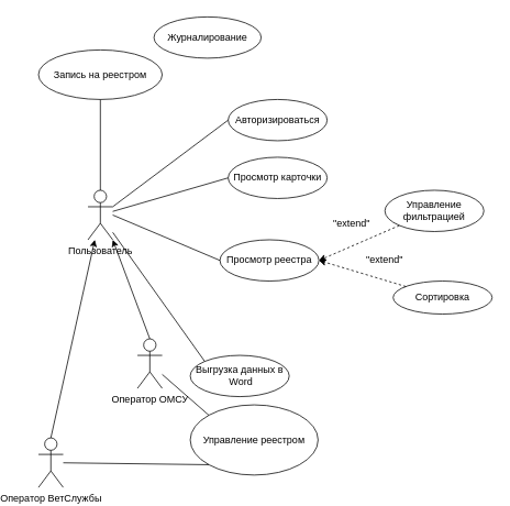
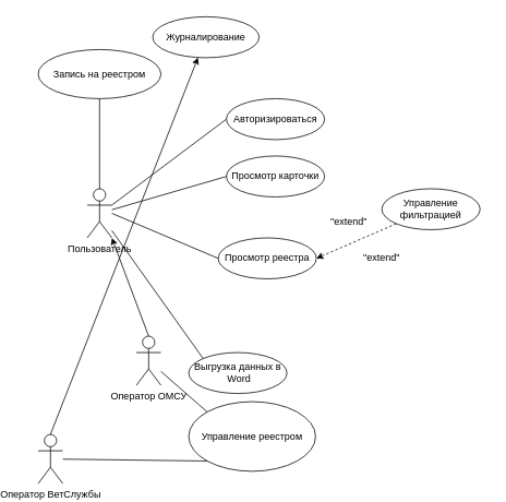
  <mxCell id="0" />
  <mxCell id="1" parent="0" />
  <mxCell id="2" value="Пользователь&lt;br&gt;" style="shape=umlActor;verticalLabelPosition=bottom;labelBackgroundColor=#ffffff;verticalAlign=top;html=1;outlineConnect=0;" parent="1" vertex="1"><mxGeometry x="80" y="230" width="30" height="60" as="geometry" /></mxCell>
  <mxCell id="3" value="Оператор ВетСлужбы" style="shape=umlActor;verticalLabelPosition=bottom;labelBackgroundColor=#ffffff;verticalAlign=top;html=1;outlineConnect=0;" parent="1" vertex="1"><mxGeometry x="20" y="530" width="30" height="60" as="geometry" /></mxCell>
  <mxCell id="4" value="Оператор ОМСУ" style="shape=umlActor;verticalLabelPosition=bottom;labelBackgroundColor=#ffffff;verticalAlign=top;html=1;outlineConnect=0;" parent="1" vertex="1"><mxGeometry x="140" y="410" width="30" height="60" as="geometry" /></mxCell>
- <mxCell id="5" value="" style="endArrow=classic;html=1;exitX=0.5;exitY=0;exitDx=0;exitDy=0;exitPerimeter=0;" parent="1" source="3" target="2" edge="1"><mxGeometry width="50" height="50" relative="1" as="geometry"><mxPoint x="150" y="440" as="sourcePoint" /><mxPoint x="100" y="310" as="targetPoint" /></mxGeometry></mxCell>
+ <mxCell id="5" value="" style="endArrow=classic;html=1;exitX=0.5;exitY=0;exitDx=0;exitDy=0;exitPerimeter=0;" parent="1" source="3" target="26" edge="1"><mxGeometry width="50" height="50" relative="1" as="geometry"><mxPoint x="150" y="440" as="sourcePoint" /><mxPoint x="100" y="310" as="targetPoint" /></mxGeometry></mxCell>
  <mxCell id="6" value="" style="endArrow=classic;html=1;exitX=0.5;exitY=0;exitDx=0;exitDy=0;exitPerimeter=0;entryX=1;entryY=1;entryDx=0;entryDy=0;entryPerimeter=0;" parent="1" source="4" target="2" edge="1"><mxGeometry width="50" height="50" relative="1" as="geometry"><mxPoint x="160" y="460" as="sourcePoint" /><mxPoint x="110" y="310" as="targetPoint" /><Array as="points"><mxPoint x="110" y="290" /></Array></mxGeometry></mxCell>
  <mxCell id="7" value="Авторизироваться" style="ellipse;whiteSpace=wrap;html=1;" parent="1" vertex="1"><mxGeometry x="250" y="120" width="120" height="50" as="geometry" /></mxCell>
  <mxCell id="8" value="Просмотр реестра" style="ellipse;whiteSpace=wrap;html=1;" parent="1" vertex="1"><mxGeometry x="240" y="290" width="120" height="50" as="geometry" /></mxCell>
  <mxCell id="9" value="Выгрузка данных в&lt;br&gt;&amp;nbsp;Word" style="ellipse;whiteSpace=wrap;html=1;" parent="1" vertex="1"><mxGeometry x="204" y="430" width="120" height="50" as="geometry" /></mxCell>
  <mxCell id="10" value="Управление фильтрацией" style="ellipse;whiteSpace=wrap;html=1;" parent="1" vertex="1"><mxGeometry x="440" y="230" width="120" height="50" as="geometry" /></mxCell>
- <mxCell id="11" value="Сортировка" style="ellipse;whiteSpace=wrap;html=1;" parent="1" vertex="1"><mxGeometry x="450" y="340" width="120" height="40" as="geometry" /></mxCell>
  <mxCell id="12" value="Просмотр карточки" style="ellipse;whiteSpace=wrap;html=1;" parent="1" vertex="1"><mxGeometry x="250" y="190" width="120" height="50" as="geometry" /></mxCell>
  <mxCell id="13" value="Управление реестром" style="ellipse;whiteSpace=wrap;html=1;" parent="1" vertex="1"><mxGeometry x="204" y="490" width="155" height="85" as="geometry" /></mxCell>
  <mxCell id="14" value="" style="dashed=1;html=1;entryX=1;entryY=0.5;entryDx=0;entryDy=0;exitX=0;exitY=1;exitDx=0;exitDy=0;" parent="1" source="10" target="8" edge="1"><mxGeometry width="50" height="50" relative="1" as="geometry"><mxPoint x="-120" y="380" as="sourcePoint" /><mxPoint x="320" y="310" as="targetPoint" /></mxGeometry></mxCell>
  <mxCell id="15" value="" style="endArrow=none;html=1;entryX=0;entryY=0;entryDx=0;entryDy=0;" parent="1" source="2" target="9" edge="1"><mxGeometry width="50" height="50" relative="1" as="geometry"><mxPoint x="190" y="380" as="sourcePoint" /><mxPoint x="240" y="330" as="targetPoint" /></mxGeometry></mxCell>
  <mxCell id="16" value="" style="endArrow=none;html=1;entryX=0;entryY=0.5;entryDx=0;entryDy=0;exitX=1;exitY=0.333;exitDx=0;exitDy=0;exitPerimeter=0;" parent="1" source="2" target="7" edge="1"><mxGeometry width="50" height="50" relative="1" as="geometry"><mxPoint x="80" y="490" as="sourcePoint" /><mxPoint x="130" y="440" as="targetPoint" /></mxGeometry></mxCell>
  <mxCell id="17" value="" style="endArrow=none;html=1;entryX=0;entryY=0.5;entryDx=0;entryDy=0;" parent="1" target="8" edge="1"><mxGeometry width="50" height="50" relative="1" as="geometry"><mxPoint x="110" y="260" as="sourcePoint" /><mxPoint x="250" y="230" as="targetPoint" /></mxGeometry></mxCell>
- <mxCell id="18" value="" style="dashed=1;html=1;entryX=1;entryY=0.5;entryDx=0;entryDy=0;" parent="1" source="11" target="8" edge="1"><mxGeometry width="50" height="50" relative="1" as="geometry"><mxPoint x="437.574" y="182.678" as="sourcePoint" /><mxPoint x="400" y="230" as="targetPoint" /></mxGeometry></mxCell>
  <mxCell id="19" value="&quot;extend&quot;" style="text;html=1;strokeColor=none;fillColor=none;align=center;verticalAlign=middle;whiteSpace=wrap;rounded=0;" parent="1" vertex="1"><mxGeometry x="380" y="260" width="40" height="20" as="geometry" /></mxCell>
  <mxCell id="20" value="&quot;extend&quot;" style="text;html=1;strokeColor=none;fillColor=none;align=center;verticalAlign=middle;whiteSpace=wrap;rounded=0;" parent="1" vertex="1"><mxGeometry x="420" y="305" width="40" height="20" as="geometry" /></mxCell>
  <mxCell id="21" value="" style="endArrow=none;html=1;exitX=0;exitY=0;exitDx=0;exitDy=0;" parent="1" source="13" target="4" edge="1"><mxGeometry width="50" height="50" relative="1" as="geometry"><mxPoint x="250" y="610" as="sourcePoint" /><mxPoint x="300" y="560" as="targetPoint" /></mxGeometry></mxCell>
  <mxCell id="22" value="" style="endArrow=none;html=1;exitX=0;exitY=1;exitDx=0;exitDy=0;" parent="1" source="13" target="3" edge="1"><mxGeometry width="50" height="50" relative="1" as="geometry"><mxPoint x="280" y="690" as="sourcePoint" /><mxPoint x="330" y="640" as="targetPoint" /></mxGeometry></mxCell>
  <mxCell id="23" value="" style="endArrow=none;html=1;entryX=0;entryY=0.5;entryDx=0;entryDy=0;" parent="1" source="2" target="12" edge="1"><mxGeometry width="50" height="50" relative="1" as="geometry"><mxPoint x="360" y="440" as="sourcePoint" /><mxPoint x="410" y="390" as="targetPoint" /></mxGeometry></mxCell>
  <mxCell id="24" value="Запись на реестром" style="ellipse;whiteSpace=wrap;html=1;" parent="1" vertex="1"><mxGeometry x="20" y="60" width="150" height="60" as="geometry" /></mxCell>
  <mxCell id="25" value="" style="endArrow=none;html=1;exitX=0.5;exitY=0;exitDx=0;exitDy=0;exitPerimeter=0;" parent="1" source="2" target="24" edge="1"><mxGeometry width="50" height="50" relative="1" as="geometry"><mxPoint x="95" y="220" as="sourcePoint" /><mxPoint x="230" y="215" as="targetPoint" /></mxGeometry></mxCell>
  <mxCell id="26" value="Журналирование" style="ellipse;whiteSpace=wrap;html=1;" parent="1" vertex="1"><mxGeometry x="160" y="20" width="130" height="50" as="geometry" /></mxCell>
